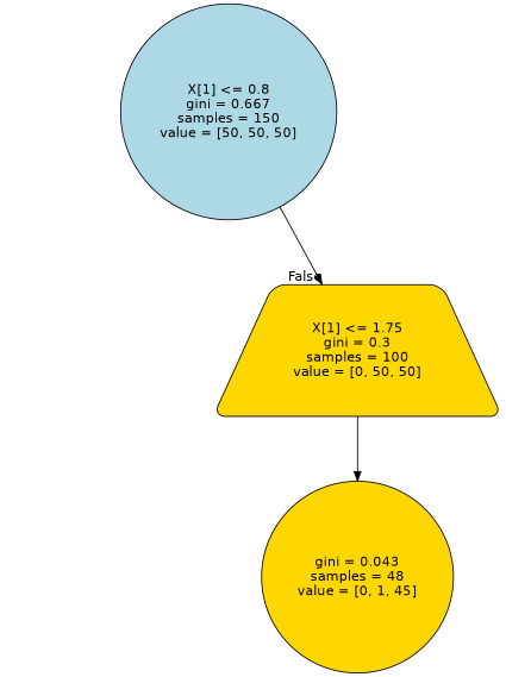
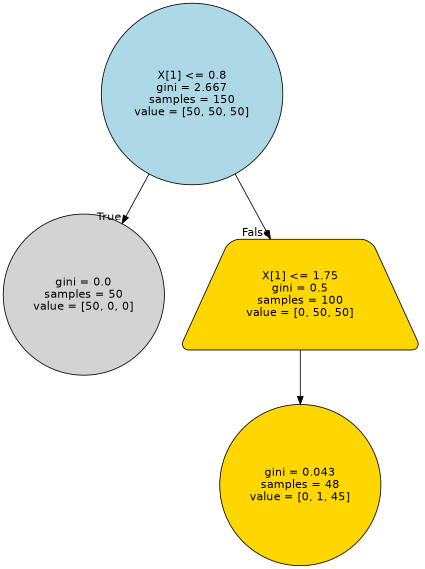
  digraph {
    fontname="DejaVu Sans"
    node [color=black fillcolor=gold fontname="DejaVu Sans" shape=circle style="filled, rounded"]
    edge [fontname="DejaVu Sans" labeldistance=2.5]
-   n1 [fillcolor=lightblue label="X[1] <= 0.8\ngini = 0.667\nsamples = 150\nvalue = [50, 50, 50]"]
-   n3 [label="X[1] <= 1.75\ngini = 0.3\nsamples = 100\nvalue = [0, 50, 50]" shape=trapezium]
+   n1 [fillcolor=lightblue label="X[1] <= 0.8\ngini = 2.667\nsamples = 150\nvalue = [50, 50, 50]"]
+   n2 [fillcolor=lightgrey label="gini = 0.0\nsamples = 50\nvalue = [50, 0, 0]"]
+   n3 [label="X[1] <= 1.75\ngini = 0.5\nsamples = 100\nvalue = [0, 50, 50]" shape=trapezium]
    n4 [label="gini = 0.043\nsamples = 48\nvalue = [0, 1, 45]"]
+   n1 -> n2 [headlabel=True labelangle=45]
    n1 -> n3 [headlabel=False labelangle=-45]
    n3 -> n4 [labeldistance=""]
  }
